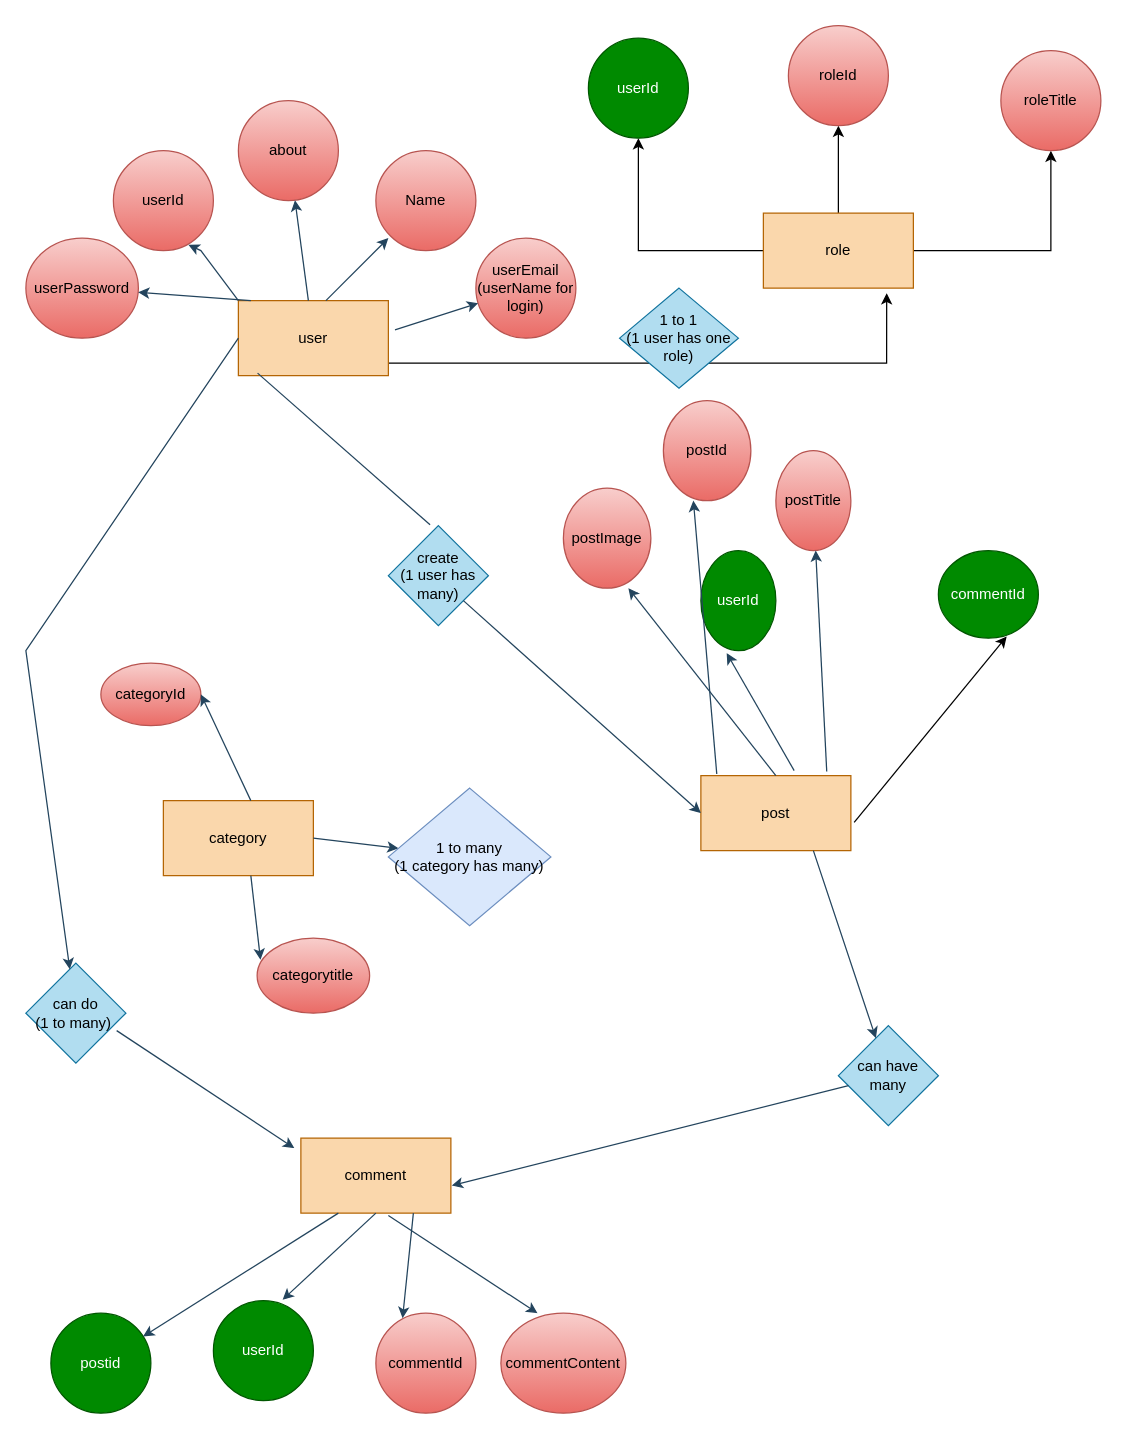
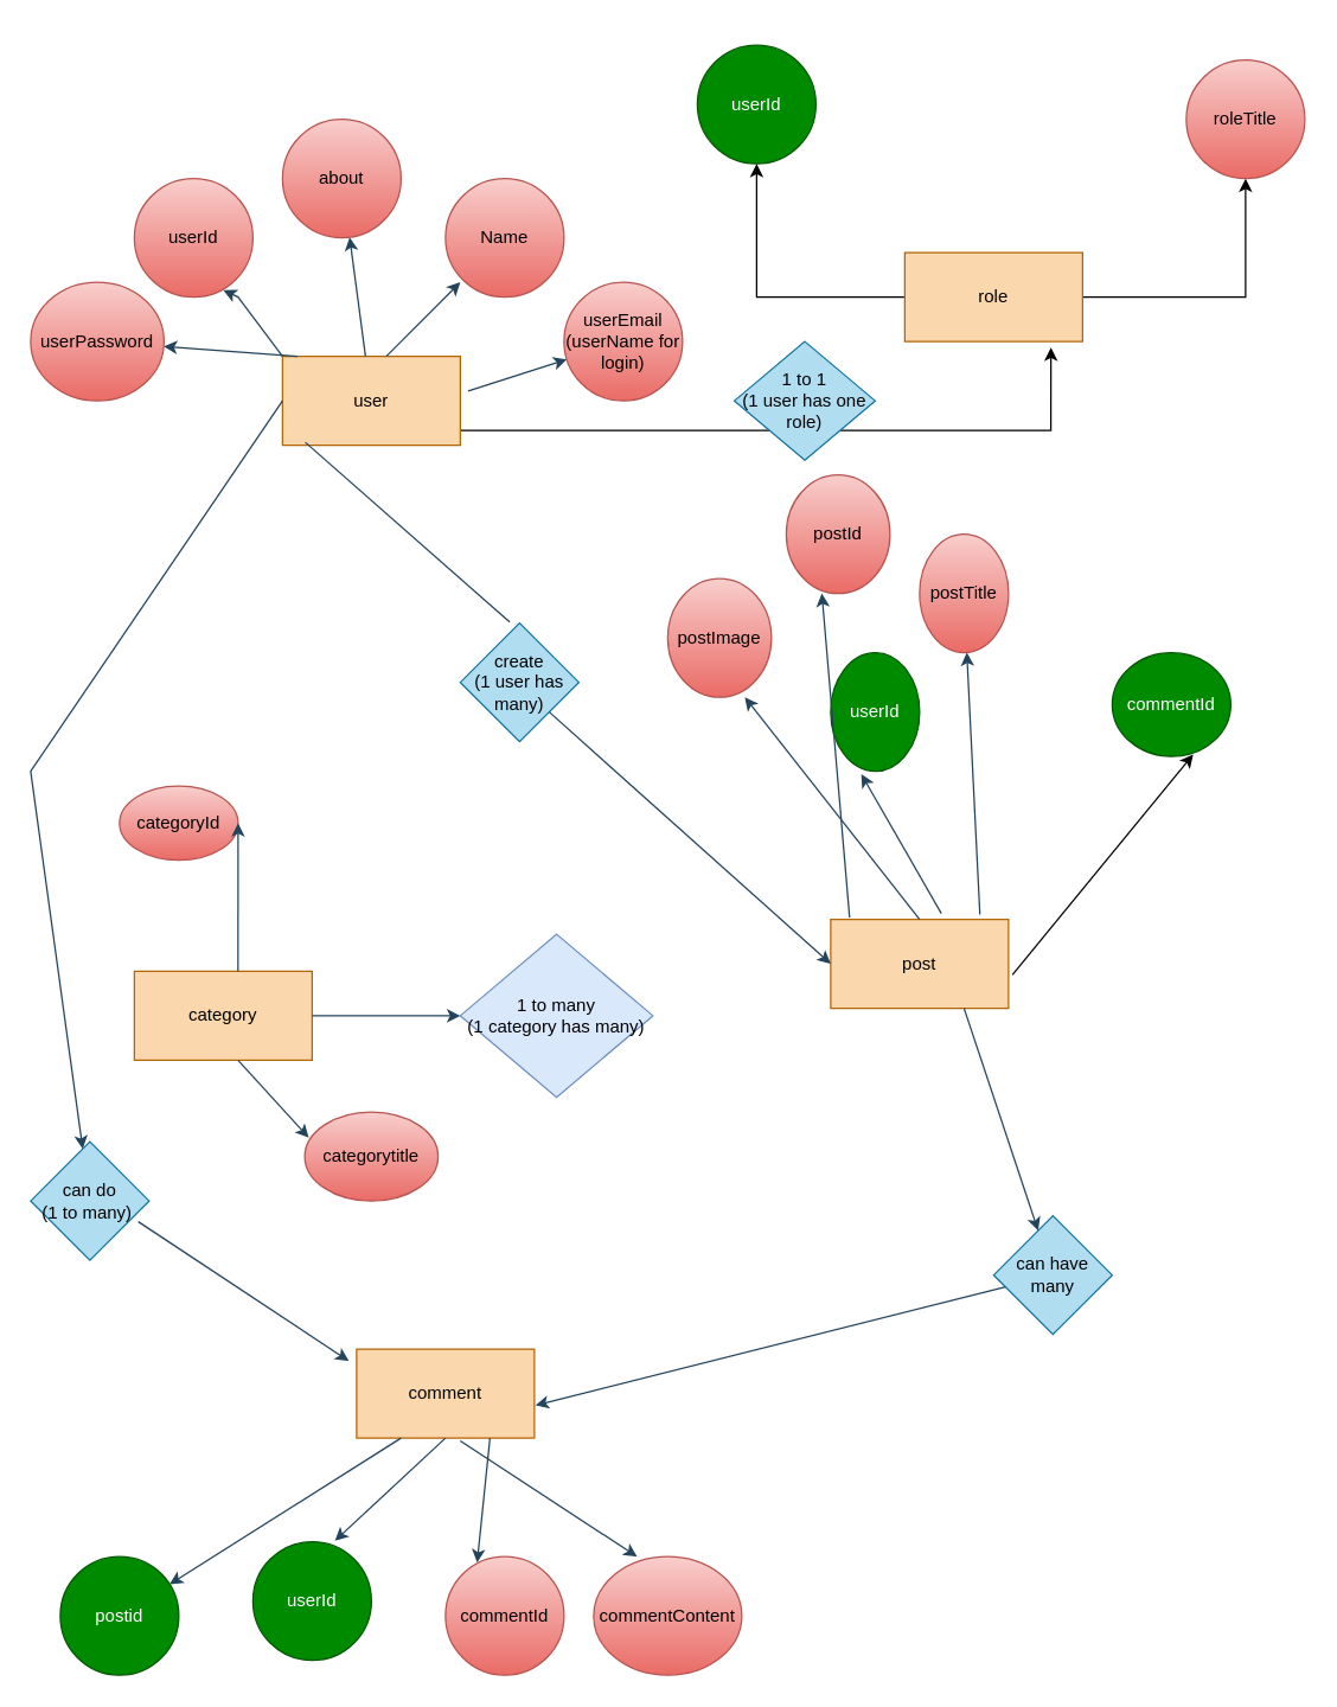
  <mxCell id="0" />
  <mxCell id="1" parent="0" />
  <mxCell id="2" style="edgeStyle=orthogonalEdgeStyle;rounded=0;orthogonalLoop=1;jettySize=auto;html=1;entryX=0.822;entryY=1.067;entryDx=0;entryDy=0;entryPerimeter=0;" edge="1" parent="1" source="3" target="55"><mxGeometry relative="1" as="geometry"><mxPoint x="760" y="300" as="targetPoint" /><Array as="points"><mxPoint x="709" y="290" /></Array></mxGeometry></mxCell>
  <mxCell id="3" value="user" style="rounded=0;whiteSpace=wrap;html=1;fillColor=#fad7ac;strokeColor=#b46504;labelBackgroundColor=none;" parent="1" vertex="1"><mxGeometry x="190" y="240" width="120" height="60" as="geometry" /></mxCell>
  <mxCell id="4" value="userId" style="ellipse;whiteSpace=wrap;html=1;labelBackgroundColor=none;fillColor=#f8cecc;strokeColor=#b85450;gradientColor=#ea6b66;" parent="1" vertex="1"><mxGeometry x="90" y="120" width="80" height="80" as="geometry" /></mxCell>
  <mxCell id="5" value="Name" style="ellipse;whiteSpace=wrap;html=1;labelBackgroundColor=none;fillColor=#f8cecc;strokeColor=#b85450;gradientColor=#ea6b66;" parent="1" vertex="1"><mxGeometry x="300" y="120" width="80" height="80" as="geometry" /></mxCell>
  <mxCell id="6" value="userPassword" style="ellipse;whiteSpace=wrap;html=1;labelBackgroundColor=none;fillColor=#f8cecc;strokeColor=#b85450;gradientColor=#ea6b66;" parent="1" vertex="1"><mxGeometry x="20" y="190" width="90" height="80" as="geometry" /></mxCell>
  <mxCell id="7" value="about" style="ellipse;whiteSpace=wrap;html=1;labelBackgroundColor=none;fillColor=#f8cecc;strokeColor=#b85450;gradientColor=#ea6b66;" parent="1" vertex="1"><mxGeometry x="190" width="80" height="80" as="geometry" y="80" /></mxCell>
  <mxCell id="8" value="userEmail&lt;br&gt;(userName for login)" style="ellipse;whiteSpace=wrap;html=1;labelBackgroundColor=none;fillColor=#f8cecc;strokeColor=#b85450;gradientColor=#ea6b66;" parent="1" vertex="1"><mxGeometry x="380" y="190" width="80" height="80" as="geometry" /></mxCell>
  <mxCell id="9" value="" style="endArrow=classic;html=1;rounded=0;labelBackgroundColor=none;strokeColor=#23445D;fontColor=default;" parent="1" edge="1"><mxGeometry width="50" height="50" relative="1" as="geometry"><mxPoint x="260" y="240" as="sourcePoint" /><mxPoint x="310" y="190" as="targetPoint" /></mxGeometry></mxCell>
  <mxCell id="10" value="" style="endArrow=classic;html=1;rounded=0;exitX=1.044;exitY=0.389;exitDx=0;exitDy=0;exitPerimeter=0;labelBackgroundColor=none;strokeColor=#23445D;fontColor=default;" parent="1" source="3" target="8" edge="1"><mxGeometry width="50" height="50" relative="1" as="geometry"><mxPoint x="310" y="290" as="sourcePoint" /><mxPoint x="360" y="240" as="targetPoint" /></mxGeometry></mxCell>
  <mxCell id="11" value="" style="endArrow=classic;html=1;rounded=0;labelBackgroundColor=none;strokeColor=#23445D;fontColor=default;" parent="1" target="6" edge="1"><mxGeometry width="50" height="50" relative="1" as="geometry"><mxPoint x="200" y="240" as="sourcePoint" /><mxPoint x="250" y="190" as="targetPoint" /></mxGeometry></mxCell>
  <mxCell id="12" value="" style="endArrow=classic;html=1;rounded=0;labelBackgroundColor=none;strokeColor=#23445D;fontColor=default;" parent="1" source="3" target="7" edge="1"><mxGeometry width="50" height="50" relative="1" as="geometry"><mxPoint x="250" y="350" as="sourcePoint" /><mxPoint x="250" y="370.711" as="targetPoint" /></mxGeometry></mxCell>
  <mxCell id="13" value="" style="endArrow=classic;html=1;rounded=0;entryX=0.75;entryY=0.942;entryDx=0;entryDy=0;entryPerimeter=0;labelBackgroundColor=none;strokeColor=#23445D;fontColor=default;" parent="1" target="4" edge="1"><mxGeometry width="50" height="50" relative="1" as="geometry"><mxPoint x="190" y="240" as="sourcePoint" /><mxPoint x="170" y="170" as="targetPoint" /><Array as="points"><mxPoint x="160" y="200" /></Array></mxGeometry></mxCell>
  <mxCell id="14" value="post" style="rounded=0;whiteSpace=wrap;html=1;fillColor=#fad7ac;strokeColor=#b46504;labelBackgroundColor=none;" parent="1" vertex="1"><mxGeometry x="560" y="620" width="120" height="60" as="geometry" /></mxCell>
  <mxCell id="15" value="postId" style="ellipse;whiteSpace=wrap;html=1;labelBackgroundColor=none;fillColor=#f8cecc;strokeColor=#b85450;gradientColor=#ea6b66;" parent="1" vertex="1"><mxGeometry x="530" y="320" width="70" height="80" as="geometry" /></mxCell>
  <mxCell id="16" value="postImage" style="ellipse;whiteSpace=wrap;html=1;labelBackgroundColor=none;fillColor=#f8cecc;strokeColor=#b85450;gradientColor=#ea6b66;" parent="1" vertex="1"><mxGeometry x="450" y="390" width="70" height="80" as="geometry" /></mxCell>
  <mxCell id="17" value="userId" style="ellipse;whiteSpace=wrap;html=1;labelBackgroundColor=none;fillColor=#008a00;strokeColor=#005700;fontColor=#ffffff;" parent="1" vertex="1"><mxGeometry x="560" y="440" width="60" height="80" as="geometry" /></mxCell>
  <mxCell id="18" value="postTitle" style="ellipse;whiteSpace=wrap;html=1;labelBackgroundColor=none;fillColor=#f8cecc;strokeColor=#b85450;gradientColor=#ea6b66;" parent="1" vertex="1"><mxGeometry x="620" y="360" width="60" height="80" as="geometry" /></mxCell>
  <mxCell id="19" value="" style="endArrow=classic;html=1;rounded=0;exitX=0.106;exitY=-0.022;exitDx=0;exitDy=0;exitPerimeter=0;entryX=0.343;entryY=1;entryDx=0;entryDy=0;entryPerimeter=0;labelBackgroundColor=none;strokeColor=#23445D;fontColor=default;" parent="1" source="14" target="15" edge="1"><mxGeometry width="50" height="50" relative="1" as="geometry"><mxPoint x="380" y="560" as="sourcePoint" /><mxPoint x="430" y="510" as="targetPoint" /></mxGeometry></mxCell>
  <mxCell id="20" value="" style="endArrow=classic;html=1;rounded=0;entryX=0.344;entryY=1.025;entryDx=0;entryDy=0;entryPerimeter=0;exitX=0.622;exitY=-0.067;exitDx=0;exitDy=0;exitPerimeter=0;labelBackgroundColor=none;strokeColor=#23445D;fontColor=default;" parent="1" source="14" target="17" edge="1"><mxGeometry width="50" height="50" relative="1" as="geometry"><mxPoint x="420" y="480" as="sourcePoint" /><mxPoint x="470" y="430" as="targetPoint" /></mxGeometry></mxCell>
  <mxCell id="21" value="" style="endArrow=classic;html=1;rounded=0;exitX=0.839;exitY=-0.056;exitDx=0;exitDy=0;exitPerimeter=0;labelBackgroundColor=none;strokeColor=#23445D;fontColor=default;" parent="1" source="14" target="18" edge="1"><mxGeometry width="50" height="50" relative="1" as="geometry"><mxPoint x="480" y="490" as="sourcePoint" /><mxPoint x="530" y="440" as="targetPoint" /></mxGeometry></mxCell>
  <mxCell id="22" value="" style="endArrow=classic;html=1;rounded=0;entryX=0.743;entryY=1;entryDx=0;entryDy=0;entryPerimeter=0;exitX=0.5;exitY=0;exitDx=0;exitDy=0;labelBackgroundColor=none;strokeColor=#23445D;fontColor=default;" parent="1" source="14" target="16" edge="1"><mxGeometry width="50" height="50" relative="1" as="geometry"><mxPoint x="240" y="510" as="sourcePoint" /><mxPoint x="290" y="460" as="targetPoint" /></mxGeometry></mxCell>
  <mxCell id="23" value="create&lt;br&gt;(1 user has many)" style="rhombus;whiteSpace=wrap;html=1;labelBackgroundColor=none;fillColor=#b1ddf0;strokeColor=#10739e;" parent="1" vertex="1"><mxGeometry x="310" y="420" width="80" height="80" as="geometry" /></mxCell>
  <mxCell id="24" value="" style="endArrow=none;html=1;rounded=0;entryX=0.417;entryY=-0.008;entryDx=0;entryDy=0;entryPerimeter=0;labelBackgroundColor=none;strokeColor=#23445D;fontColor=default;exitX=0.128;exitY=0.967;exitDx=0;exitDy=0;exitPerimeter=0;" parent="1" source="3" target="23" edge="1"><mxGeometry width="50" height="50" relative="1" as="geometry"><mxPoint x="250" y="340" as="sourcePoint" /><mxPoint x="180" y="370" as="targetPoint" /><Array as="points" /></mxGeometry></mxCell>
  <mxCell id="25" value="" style="endArrow=classic;html=1;rounded=0;exitX=1;exitY=1;exitDx=0;exitDy=0;entryX=0;entryY=0.5;entryDx=0;entryDy=0;labelBackgroundColor=none;strokeColor=#23445D;fontColor=default;" parent="1" source="23" target="14" edge="1"><mxGeometry width="50" height="50" relative="1" as="geometry"><mxPoint x="425" y="580" as="sourcePoint" /><mxPoint x="250" y="510" as="targetPoint" /></mxGeometry></mxCell>
  <mxCell id="26" value="comment" style="rounded=0;whiteSpace=wrap;html=1;strokeColor=#b46504;fillColor=#fad7ac;" parent="1" vertex="1"><mxGeometry x="240" y="910" width="120" height="60" as="geometry" /></mxCell>
  <mxCell id="27" value="userId" style="ellipse;whiteSpace=wrap;html=1;strokeColor=#005700;fillColor=#008a00;fontColor=#ffffff;" parent="1" vertex="1"><mxGeometry x="170" y="1040" width="80" height="80" as="geometry" /></mxCell>
  <mxCell id="28" value="commentId" style="ellipse;whiteSpace=wrap;html=1;strokeColor=#b85450;fillColor=#f8cecc;gradientColor=#ea6b66;" parent="1" vertex="1"><mxGeometry x="300" y="1050" width="80" height="80" as="geometry" /></mxCell>
  <mxCell id="29" value="postid" style="ellipse;whiteSpace=wrap;html=1;strokeColor=#005700;fillColor=#008a00;fontColor=#ffffff;" parent="1" vertex="1"><mxGeometry x="40" y="1050" width="80" height="80" as="geometry" /></mxCell>
  <mxCell id="30" value="commentContent" style="ellipse;whiteSpace=wrap;html=1;strokeColor=#b85450;fillColor=#f8cecc;gradientColor=#ea6b66;" parent="1" vertex="1"><mxGeometry x="400" y="1050" width="100" height="80" as="geometry" /></mxCell>
  <mxCell id="31" value="" style="endArrow=classic;html=1;rounded=0;strokeColor=#23445D;entryX=0.267;entryY=0.05;entryDx=0;entryDy=0;entryPerimeter=0;exitX=0.75;exitY=1;exitDx=0;exitDy=0;" parent="1" source="26" target="28" edge="1"><mxGeometry width="50" height="50" relative="1" as="geometry"><mxPoint x="340" y="880" as="sourcePoint" /><mxPoint x="390" y="830" as="targetPoint" /></mxGeometry></mxCell>
  <mxCell id="32" value="" style="endArrow=classic;html=1;rounded=0;strokeColor=#23445D;exitX=0.5;exitY=1;exitDx=0;exitDy=0;entryX=0.692;entryY=-0.008;entryDx=0;entryDy=0;entryPerimeter=0;" parent="1" source="26" target="27" edge="1"><mxGeometry width="50" height="50" relative="1" as="geometry"><mxPoint x="340" y="880" as="sourcePoint" /><mxPoint x="390" y="830" as="targetPoint" /></mxGeometry></mxCell>
  <mxCell id="33" value="" style="endArrow=classic;html=1;rounded=0;strokeColor=#23445D;exitX=0.583;exitY=1.033;exitDx=0;exitDy=0;exitPerimeter=0;entryX=0.293;entryY=0;entryDx=0;entryDy=0;entryPerimeter=0;" parent="1" source="26" target="30" edge="1"><mxGeometry width="50" height="50" relative="1" as="geometry"><mxPoint x="340" y="880" as="sourcePoint" /><mxPoint x="390" y="830" as="targetPoint" /></mxGeometry></mxCell>
  <mxCell id="34" value="" style="endArrow=classic;html=1;rounded=0;strokeColor=#23445D;exitX=0.25;exitY=1;exitDx=0;exitDy=0;" parent="1" source="26" target="29" edge="1"><mxGeometry width="50" height="50" relative="1" as="geometry"><mxPoint x="340" y="880" as="sourcePoint" /><mxPoint x="390" y="830" as="targetPoint" /></mxGeometry></mxCell>
  <mxCell id="35" value="can do&lt;br&gt;(1 to many)&amp;nbsp;" style="rhombus;whiteSpace=wrap;html=1;strokeColor=#10739e;fillColor=#b1ddf0;" parent="1" vertex="1"><mxGeometry x="20" y="770" width="80" height="80" as="geometry" /></mxCell>
  <mxCell id="36" value="can have&lt;br&gt;many" style="rhombus;whiteSpace=wrap;html=1;strokeColor=#10739e;fillColor=#b1ddf0;" parent="1" vertex="1"><mxGeometry x="670" y="820" width="80" height="80" as="geometry" /></mxCell>
  <mxCell id="37" value="" style="endArrow=classic;html=1;rounded=0;strokeColor=#23445D;exitX=0.75;exitY=1;exitDx=0;exitDy=0;" parent="1" source="14" target="36" edge="1"><mxGeometry width="50" height="50" relative="1" as="geometry"><mxPoint x="550" y="700" as="sourcePoint" /><mxPoint x="600" y="650" as="targetPoint" /></mxGeometry></mxCell>
  <mxCell id="38" value="" style="endArrow=classic;html=1;rounded=0;strokeColor=#23445D;entryX=1.006;entryY=0.633;entryDx=0;entryDy=0;entryPerimeter=0;" parent="1" source="36" target="26" edge="1"><mxGeometry width="50" height="50" relative="1" as="geometry"><mxPoint x="340" y="780" as="sourcePoint" /><mxPoint x="390" y="730" as="targetPoint" /></mxGeometry></mxCell>
  <mxCell id="39" value="" style="endArrow=classic;html=1;rounded=0;strokeColor=#23445D;exitX=0.908;exitY=0.675;exitDx=0;exitDy=0;exitPerimeter=0;entryX=-0.044;entryY=0.133;entryDx=0;entryDy=0;entryPerimeter=0;" parent="1" source="35" target="26" edge="1"><mxGeometry width="50" height="50" relative="1" as="geometry"><mxPoint x="170" y="730" as="sourcePoint" /><mxPoint x="220" y="680" as="targetPoint" /></mxGeometry></mxCell>
  <mxCell id="40" value="" style="endArrow=classic;html=1;rounded=0;strokeColor=#23445D;exitX=0;exitY=0.5;exitDx=0;exitDy=0;" parent="1" source="3" target="35" edge="1"><mxGeometry width="50" height="50" relative="1" as="geometry"><mxPoint x="20" y="300" as="sourcePoint" /><mxPoint x="390" y="730" as="targetPoint" /><Array as="points"><mxPoint x="20" y="520" /></Array></mxGeometry></mxCell>
- <mxCell id="41" value="category" style="rounded=0;whiteSpace=wrap;html=1;strokeColor=#b46504;fillColor=#fad7ac;" parent="1" vertex="1"><mxGeometry x="130" y="640" width="120" height="60" as="geometry" /></mxCell>
+ <mxCell id="41" value="category" style="rounded=0;whiteSpace=wrap;html=1;strokeColor=#b46504;fillColor=#fad7ac;" parent="1" vertex="1"><mxGeometry x="90" y="655" width="120" height="60" as="geometry" /></mxCell>
  <mxCell id="42" value="categoryId" style="ellipse;whiteSpace=wrap;html=1;strokeColor=#b85450;fillColor=#f8cecc;gradientColor=#ea6b66;" parent="1" vertex="1"><mxGeometry x="80" y="530" width="80" height="50" as="geometry" /></mxCell>
  <mxCell id="43" value="categorytitle" style="ellipse;whiteSpace=wrap;html=1;strokeColor=#b85450;fillColor=#f8cecc;gradientColor=#ea6b66;" parent="1" vertex="1"><mxGeometry x="205" y="750" width="90" height="60" as="geometry" /></mxCell>
  <mxCell id="44" value="" style="endArrow=classic;html=1;rounded=0;strokeColor=#23445D;exitX=0.583;exitY=0;exitDx=0;exitDy=0;exitPerimeter=0;entryX=1;entryY=0.5;entryDx=0;entryDy=0;" parent="1" source="41" target="42" edge="1"><mxGeometry width="50" height="50" relative="1" as="geometry"><mxPoint x="180" y="630" as="sourcePoint" /><mxPoint x="170" y="560" as="targetPoint" /></mxGeometry></mxCell>
  <mxCell id="45" value="" style="endArrow=classic;html=1;rounded=0;strokeColor=#23445D;entryX=0.03;entryY=0.289;entryDx=0;entryDy=0;exitX=0.583;exitY=1;exitDx=0;exitDy=0;exitPerimeter=0;entryPerimeter=0;" parent="1" source="41" target="43" edge="1"><mxGeometry width="50" height="50" relative="1" as="geometry"><mxPoint x="280" y="740" as="sourcePoint" /><mxPoint x="330" y="690" as="targetPoint" /></mxGeometry></mxCell>
  <mxCell id="46" value="" style="endArrow=classic;html=1;rounded=0;strokeColor=#23445D;exitX=1;exitY=0.5;exitDx=0;exitDy=0;" parent="1" source="41" target="47" edge="1"><mxGeometry width="50" height="50" relative="1" as="geometry"><mxPoint x="340" y="620" as="sourcePoint" /><mxPoint x="390" y="570" as="targetPoint" /></mxGeometry></mxCell>
  <mxCell id="47" value="1 to many&lt;br&gt;(1 category has many)" style="rhombus;whiteSpace=wrap;html=1;strokeColor=#6c8ebf;fillColor=#dae8fc;" parent="1" vertex="1"><mxGeometry x="310" y="630" width="130" height="110" as="geometry" /></mxCell>
  <mxCell id="48" value="2" style="text;html=1;align=center;verticalAlign=middle;resizable=0;points=[];autosize=1;strokeColor=none;fillColor=none;fontColor=#FFFFFF;" parent="1" vertex="1"><mxGeometry x="275" y="638" width="30" height="30" as="geometry" /></mxCell>
  <mxCell id="49" value="man" style="text;html=1;align=center;verticalAlign=middle;resizable=0;points=[];autosize=1;strokeColor=none;fillColor=none;fontColor=#FFFFFF;" parent="1" vertex="1"><mxGeometry x="445" y="638" width="50" height="30" as="geometry" /></mxCell>
  <mxCell id="50" value="commentId" style="ellipse;whiteSpace=wrap;html=1;strokeColor=#005700;fillColor=#008a00;fontColor=#ffffff;" vertex="1" parent="1"><mxGeometry x="750" y="440" width="80" height="70" as="geometry" /></mxCell>
  <mxCell id="51" value="" style="endArrow=classic;html=1;rounded=0;exitX=1.022;exitY=0.622;exitDx=0;exitDy=0;exitPerimeter=0;entryX=0.683;entryY=0.981;entryDx=0;entryDy=0;entryPerimeter=0;" edge="1" parent="1" source="14" target="50"><mxGeometry width="50" height="50" relative="1" as="geometry"><mxPoint x="760" y="570" as="sourcePoint" /><mxPoint x="810" y="520" as="targetPoint" /></mxGeometry></mxCell>
- <mxCell id="52" value="" style="edgeStyle=orthogonalEdgeStyle;rounded=0;orthogonalLoop=1;jettySize=auto;html=1;" edge="1" parent="1" source="55" target="56"><mxGeometry relative="1" as="geometry" /></mxCell>
  <mxCell id="53" value="" style="edgeStyle=orthogonalEdgeStyle;rounded=0;orthogonalLoop=1;jettySize=auto;html=1;" edge="1" parent="1" source="55" target="57"><mxGeometry relative="1" as="geometry" /></mxCell>
  <mxCell id="54" value="" style="edgeStyle=orthogonalEdgeStyle;rounded=0;orthogonalLoop=1;jettySize=auto;html=1;" edge="1" parent="1" source="55" target="58"><mxGeometry relative="1" as="geometry" /></mxCell>
  <mxCell id="55" value="role" style="whiteSpace=wrap;html=1;fillColor=#fad7ac;strokeColor=#b46504;" vertex="1" parent="1"><mxGeometry x="610" y="170" width="120" height="60" as="geometry" /></mxCell>
- <mxCell id="56" value="roleId" style="ellipse;whiteSpace=wrap;html=1;fillColor=#f8cecc;strokeColor=#b85450;gradientColor=#ea6b66;" vertex="1" parent="1"><mxGeometry x="630" y="20" width="80" height="80" as="geometry" /></mxCell>
  <mxCell id="57" value="roleTitle" style="ellipse;whiteSpace=wrap;html=1;fillColor=#f8cecc;strokeColor=#b85450;gradientColor=#ea6b66;" vertex="1" parent="1"><mxGeometry x="800" y="40" width="80" height="80" as="geometry" /></mxCell>
  <mxCell id="58" value="userId" style="ellipse;whiteSpace=wrap;html=1;fillColor=#008a00;strokeColor=#005700;fontColor=#ffffff;" vertex="1" parent="1"><mxGeometry x="470" y="30" width="80" height="80" as="geometry" /></mxCell>
  <mxCell id="59" value="1 to 1&lt;br&gt;(1 user has one role)" style="rhombus;whiteSpace=wrap;html=1;fillColor=#b1ddf0;strokeColor=#10739e;" vertex="1" parent="1"><mxGeometry x="495" y="230" width="95" height="80" as="geometry" /></mxCell>
